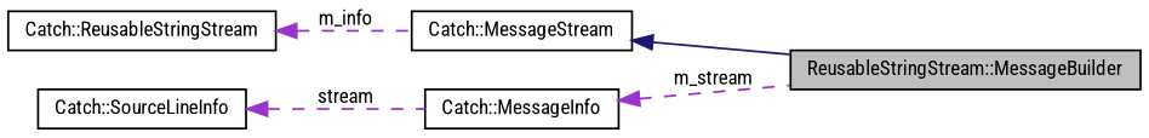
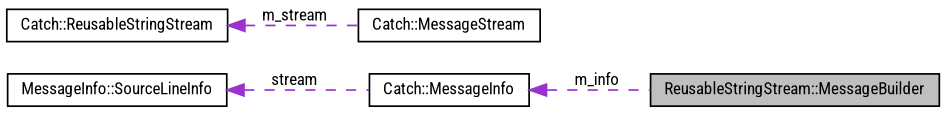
  digraph {
    fontname="Roboto Condensed"
    rankdir=LR
    node [color=black fillcolor=white fontname="Roboto Condensed" fontsize=10 shape=record style=filled]
    edge [color=darkorchid3 dir=back fontname="Roboto Condensed" fontsize=10 labelfontname=Helvetica labelfontsize=10 style=dashed]
    n1 [fillcolor=grey75 fontcolor=black height=0.2 label="ReusableStringStream::MessageBuilder" width=0.4]
    n2 [height=0.2 label="Catch::MessageStream" width=0.4]
    n3 [height=0.2 label="Catch::ReusableStringStream" width=0.4]
    n4 [height=0.2 label="Catch::MessageInfo" width=0.4]
-   n5 [height=0.2 label="Catch::SourceLineInfo" width=0.4]
-   n2 -> n1 [color=midnightblue style=solid]
-   n3 -> n2 [label=" m_info"]
-   n4 -> n1 [label=" m_stream"]
+   n5 [height=0.2 label="MessageInfo::SourceLineInfo" width=0.4]
+   n3 -> n2 [label=" m_stream"]
+   n4 -> n1 [label=" m_info"]
    n5 -> n4 [label=" stream"]
  }
